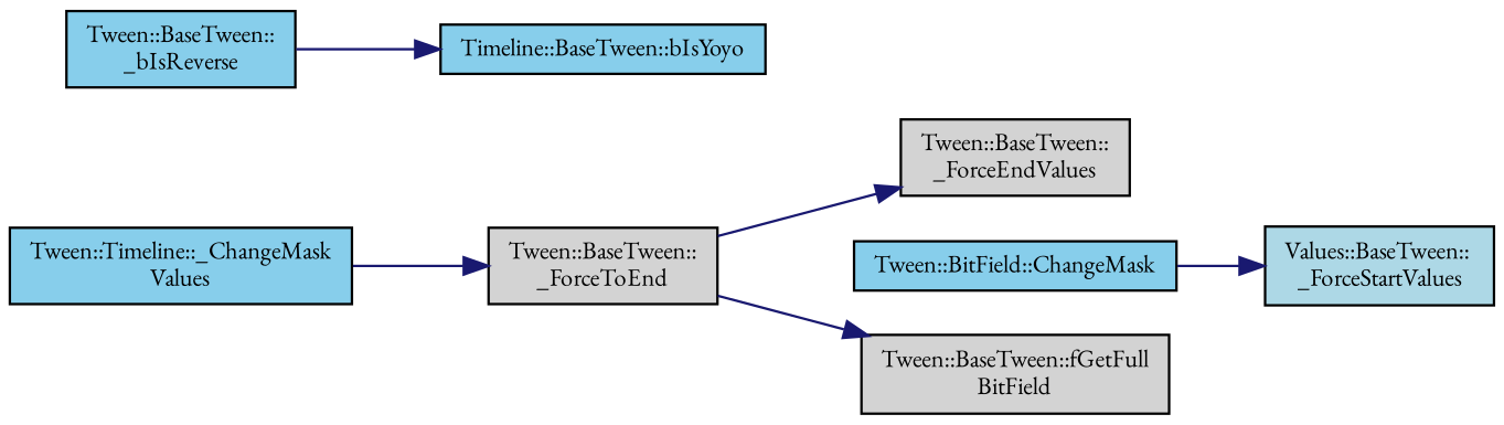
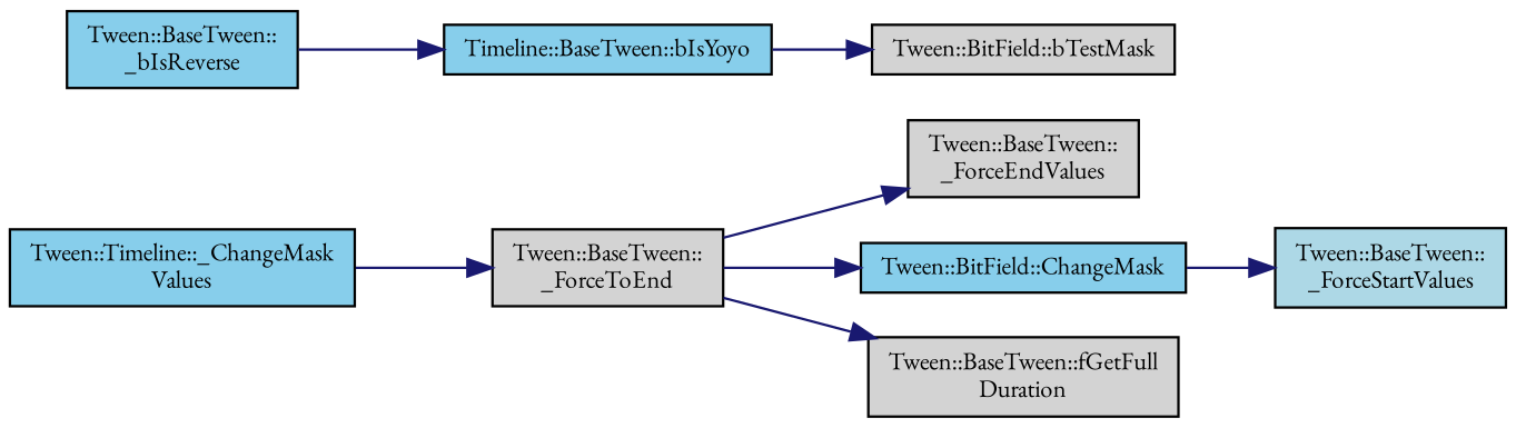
  digraph {
    fontname="EB Garamond"
    rankdir=LR
    node [color=black fillcolor=skyblue fontname="EB Garamond" fontsize=10 shape=record style=filled]
    edge [color=midnightblue fontname="EB Garamond" fontsize=10 labelfontname=FreeSans labelfontsize=10 style=solid]
    n1 [fontcolor=black height=0.2 label="Tween::Timeline::_ChangeMask\lValues" width=0.4]
    n2 [fillcolor=lightgrey height=0.2 label="Tween::BaseTween::\l_ForceToEnd" width=0.4]
    n3 [fillcolor=lightgrey height=0.2 label="Tween::BaseTween::\l_ForceEndValues" width=0.4]
    n4 [height=0.2 label="Tween::BitField::ChangeMask" width=0.4]
-   n5 [fillcolor=lightgrey height=0.2 label="Tween::BaseTween::fGetFull\lBitField" width=0.4]
+   n5 [fillcolor=lightgrey height=0.2 label="Tween::BaseTween::fGetFull\lDuration" width=0.4]
    n6 [height=0.2 label="Tween::BaseTween::\l_bIsReverse" width=0.4]
    n7 [height=0.2 label="Timeline::BaseTween::bIsYoyo" width=0.4]
-   n8 [fillcolor=lightblue height=0.2 label="Values::BaseTween::\l_ForceStartValues" width=0.4]
+   n8 [fillcolor=lightblue height=0.2 label="Tween::BaseTween::\l_ForceStartValues" width=0.4]
+   n9 [fillcolor=lightgrey height=0.2 label="Tween::BitField::bTestMask" width=0.4]
    n1 -> n2
    n2 -> n3
+   n2 -> n4
    n2 -> n5
    n4 -> n8
    n6 -> n7
+   n7 -> n9
  }
